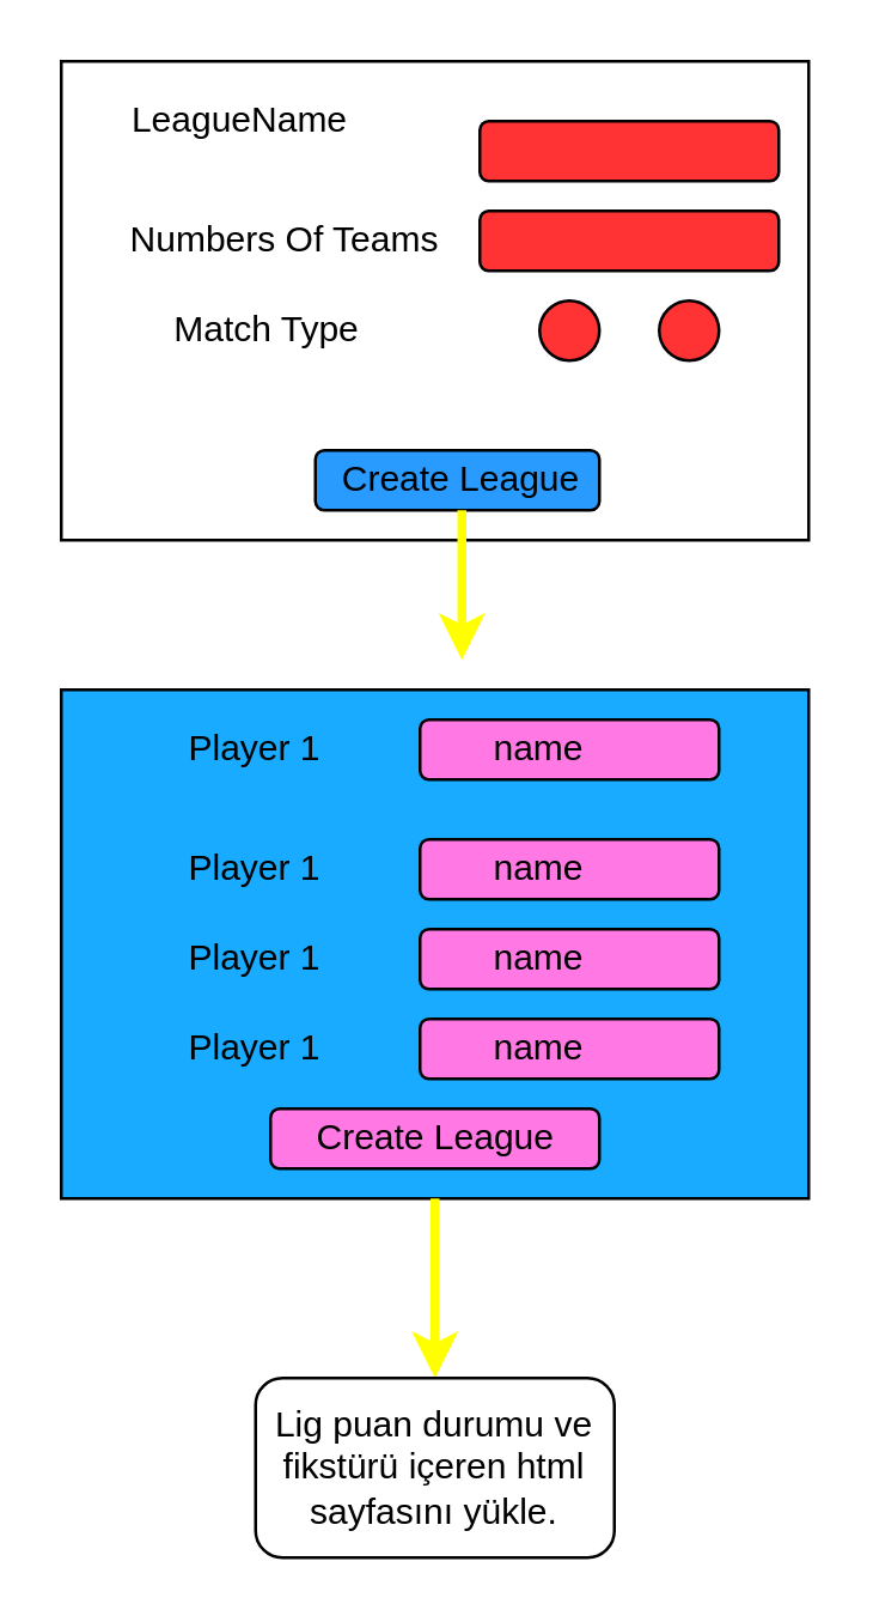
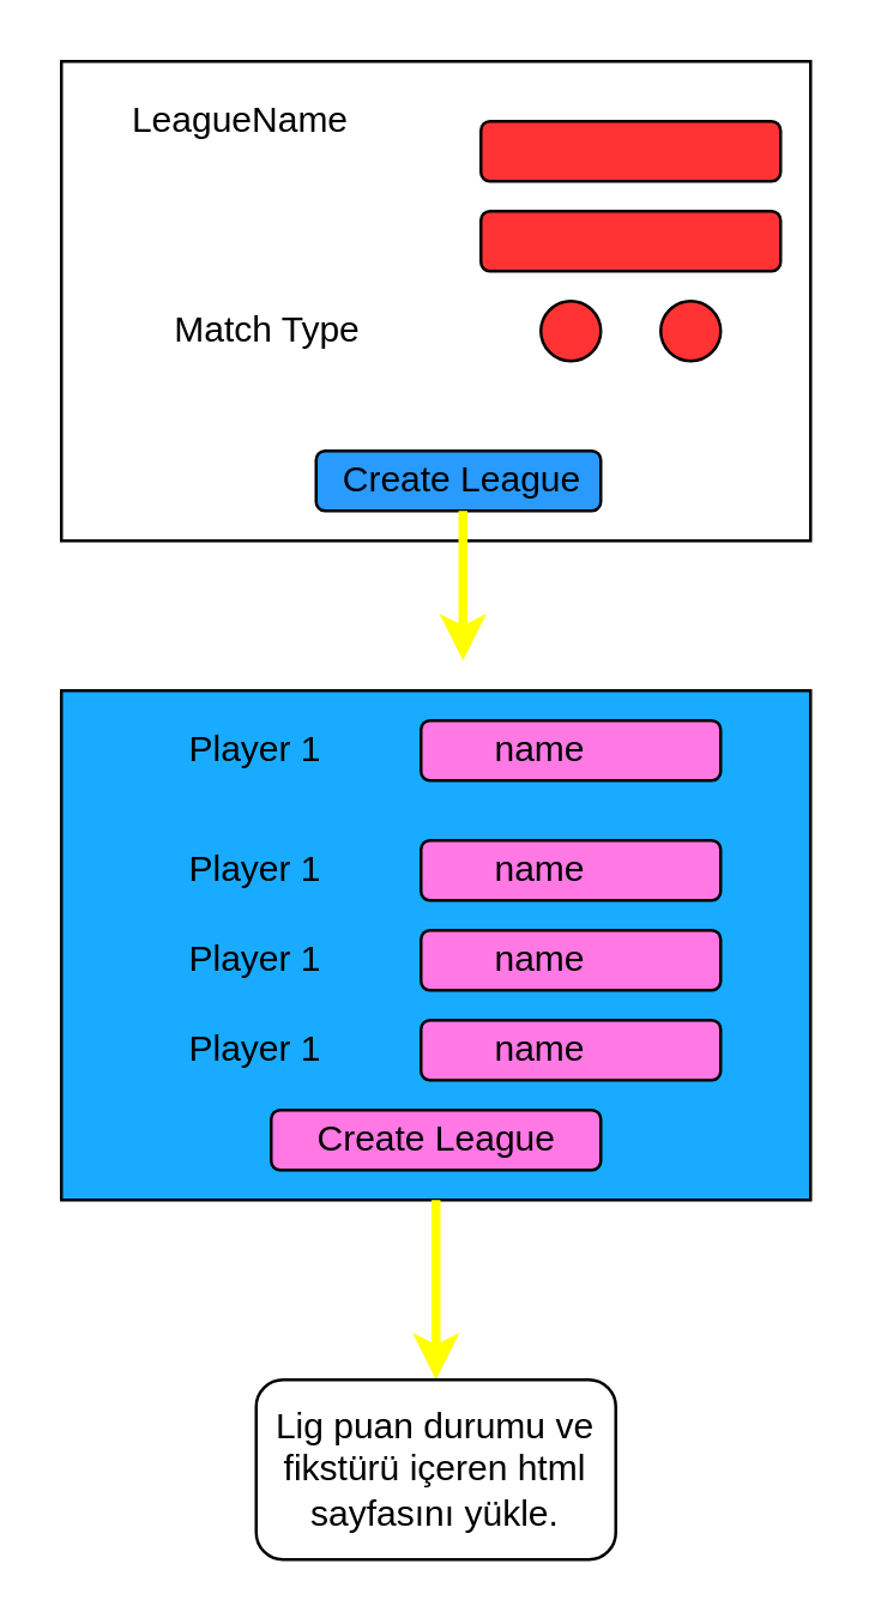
  <mxCell id="0" />
  <mxCell id="1" parent="0" />
  <mxCell id="2" value="" style="rounded=0;whiteSpace=wrap;html=1;" vertex="1" parent="1"><mxGeometry x="20" width="250" height="160" as="geometry" y="20" /></mxCell>
  <mxCell id="3" value="LeagueName" style="text;html=1;strokeColor=none;fillColor=none;align=center;verticalAlign=middle;whiteSpace=wrap;rounded=0;" vertex="1" parent="1"><mxGeometry x="60" y="30" width="40" height="20" as="geometry" /></mxCell>
- <mxCell id="4" value="Numbers Of Teams" style="text;html=1;strokeColor=none;fillColor=none;align=center;verticalAlign=middle;whiteSpace=wrap;rounded=0;" vertex="1" parent="1"><mxGeometry x="30" y="70" width="130" height="20" as="geometry" /></mxCell>
  <mxCell id="5" value="Match Type" style="text;html=1;strokeColor=none;fillColor=none;align=center;verticalAlign=middle;whiteSpace=wrap;rounded=0;" vertex="1" parent="1"><mxGeometry x="54" y="100" width="70" height="20" as="geometry" /></mxCell>
  <mxCell id="6" value="" style="rounded=1;whiteSpace=wrap;html=1;fillColor=#FF3333;" vertex="1" parent="1"><mxGeometry x="160" y="40" width="100" height="20" as="geometry" /></mxCell>
  <mxCell id="7" value="" style="rounded=1;whiteSpace=wrap;html=1;fillColor=#FF3333;" vertex="1" parent="1"><mxGeometry x="160" y="70" width="100" height="20" as="geometry" /></mxCell>
  <mxCell id="8" value="" style="ellipse;whiteSpace=wrap;html=1;aspect=fixed;fillColor=#FF3333;" vertex="1" parent="1"><mxGeometry x="180" y="100" width="20" height="20" as="geometry" /></mxCell>
  <mxCell id="9" value="" style="ellipse;whiteSpace=wrap;html=1;aspect=fixed;fillColor=#FF3333;" vertex="1" parent="1"><mxGeometry x="220" y="100" width="20" height="20" as="geometry" /></mxCell>
  <mxCell id="10" value="" style="rounded=1;whiteSpace=wrap;html=1;fillColor=#299BFF;" vertex="1" parent="1"><mxGeometry x="105" y="150" width="95" height="20" as="geometry" /></mxCell>
  <mxCell id="11" value="Create League" style="text;html=1;strokeColor=none;fillColor=none;align=center;verticalAlign=middle;whiteSpace=wrap;rounded=0;" vertex="1" parent="1"><mxGeometry x="94" y="150" width="120" height="20" as="geometry" /></mxCell>
  <mxCell id="12" value="" style="endArrow=classic;html=1;exitX=0.5;exitY=1;exitDx=0;exitDy=0;strokeWidth=3;strokeColor=#FFFF00;" edge="1" parent="1" source="11"><mxGeometry width="50" height="50" relative="1" as="geometry"><mxPoint x="127.5" y="240" as="sourcePoint" /><mxPoint x="154" y="220" as="targetPoint" /></mxGeometry></mxCell>
  <mxCell id="13" value="" style="rounded=0;whiteSpace=wrap;html=1;fillColor=#19ABFF;" vertex="1" parent="1"><mxGeometry x="20" y="230" width="250" height="170" as="geometry" /></mxCell>
  <mxCell id="14" value="" style="rounded=1;whiteSpace=wrap;html=1;fillColor=#FF78E4;" vertex="1" parent="1"><mxGeometry x="140" y="240" width="100" height="20" as="geometry" /></mxCell>
  <mxCell id="15" value="&lt;font color=&quot;#000000&quot;&gt;Player 1&lt;/font&gt;" style="text;html=1;align=center;verticalAlign=middle;whiteSpace=wrap;rounded=0;" vertex="1" parent="1"><mxGeometry x="20" y="240" width="130" height="20" as="geometry" /></mxCell>
  <mxCell id="16" value="" style="rounded=1;whiteSpace=wrap;html=1;fillColor=#FF78E4;" vertex="1" parent="1"><mxGeometry x="140" y="280" width="100" height="20" as="geometry" /></mxCell>
  <mxCell id="17" value="&lt;font color=&quot;#000000&quot;&gt;Player 1&lt;/font&gt;" style="text;html=1;align=center;verticalAlign=middle;whiteSpace=wrap;rounded=0;" vertex="1" parent="1"><mxGeometry x="20" y="280" width="130" height="20" as="geometry" /></mxCell>
  <mxCell id="18" value="" style="rounded=1;whiteSpace=wrap;html=1;fillColor=#FF78E4;" vertex="1" parent="1"><mxGeometry x="140" y="340" width="100" height="20" as="geometry" /></mxCell>
  <mxCell id="19" value="&lt;font color=&quot;#000000&quot;&gt;Player 1&lt;/font&gt;" style="text;html=1;align=center;verticalAlign=middle;whiteSpace=wrap;rounded=0;" vertex="1" parent="1"><mxGeometry x="20" y="340" width="130" height="20" as="geometry" /></mxCell>
  <mxCell id="20" value="" style="rounded=1;whiteSpace=wrap;html=1;fillColor=#FF78E4;" vertex="1" parent="1"><mxGeometry x="140" y="310" width="100" height="20" as="geometry" /></mxCell>
  <mxCell id="21" value="&lt;font color=&quot;#000000&quot;&gt;Player 1&lt;/font&gt;" style="text;html=1;align=center;verticalAlign=middle;whiteSpace=wrap;rounded=0;" vertex="1" parent="1"><mxGeometry x="20" y="310" width="130" height="20" as="geometry" /></mxCell>
  <mxCell id="22" value="name" style="text;html=1;strokeColor=none;fillColor=none;align=center;verticalAlign=middle;whiteSpace=wrap;rounded=0;" vertex="1" parent="1"><mxGeometry x="160" y="240" width="40" height="20" as="geometry" /></mxCell>
  <mxCell id="23" value="name" style="text;html=1;strokeColor=none;fillColor=none;align=center;verticalAlign=middle;whiteSpace=wrap;rounded=0;" vertex="1" parent="1"><mxGeometry x="160" y="340" width="40" height="20" as="geometry" /></mxCell>
  <mxCell id="24" value="name" style="text;html=1;strokeColor=none;fillColor=none;align=center;verticalAlign=middle;whiteSpace=wrap;rounded=0;" vertex="1" parent="1"><mxGeometry x="160" y="310" width="40" height="20" as="geometry" /></mxCell>
  <mxCell id="25" value="name" style="text;html=1;strokeColor=none;fillColor=none;align=center;verticalAlign=middle;whiteSpace=wrap;rounded=0;" vertex="1" parent="1"><mxGeometry x="160" y="280" width="40" height="20" as="geometry" /></mxCell>
  <mxCell id="26" value="" style="endArrow=classic;html=1;strokeColor=#FFFF00;strokeWidth=3;" edge="1" parent="1" target="29"><mxGeometry width="50" height="50" relative="1" as="geometry"><mxPoint x="145" y="400" as="sourcePoint" /><mxPoint x="145" y="460" as="targetPoint" /></mxGeometry></mxCell>
  <mxCell id="27" value="" style="rounded=1;whiteSpace=wrap;html=1;fillColor=#FF78E4;" vertex="1" parent="1"><mxGeometry x="90" y="370" width="110" height="20" as="geometry" /></mxCell>
  <mxCell id="28" value="&lt;font color=&quot;#000000&quot;&gt;Create League&lt;/font&gt;" style="text;html=1;strokeColor=none;fillColor=none;align=center;verticalAlign=middle;whiteSpace=wrap;rounded=0;" vertex="1" parent="1"><mxGeometry x="102.5" y="370" width="85" height="20" as="geometry" /></mxCell>
  <mxCell id="29" value="Lig puan durumu ve&lt;br&gt;fikstürü içeren html&lt;br&gt;sayfasını yükle." style="rounded=1;whiteSpace=wrap;html=1;" vertex="1" parent="1"><mxGeometry x="85" y="460" width="120" height="60" as="geometry" /></mxCell>
